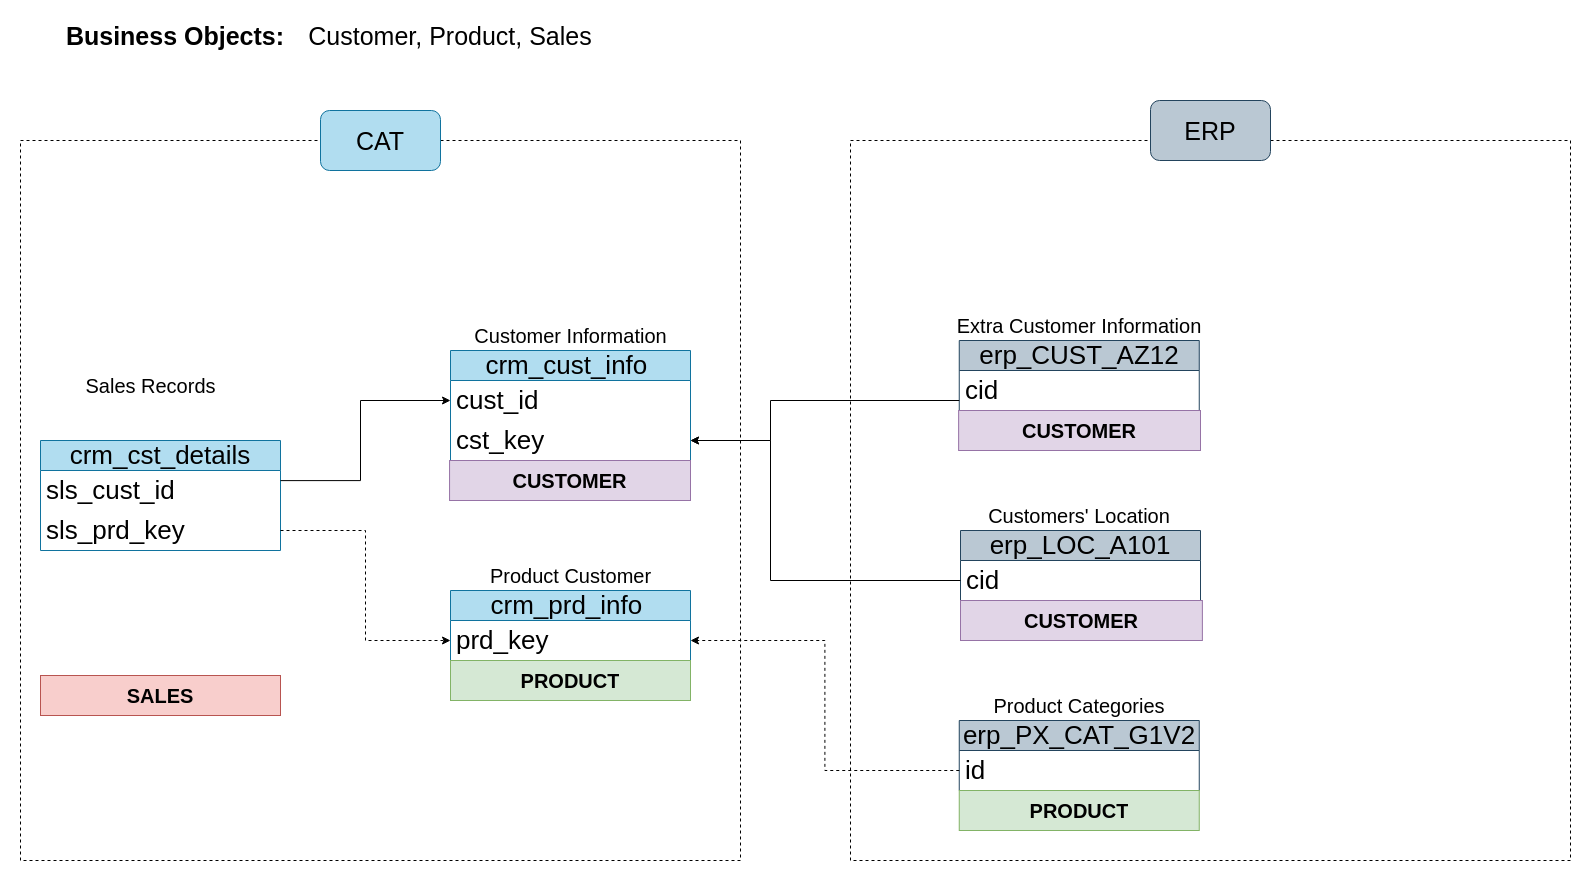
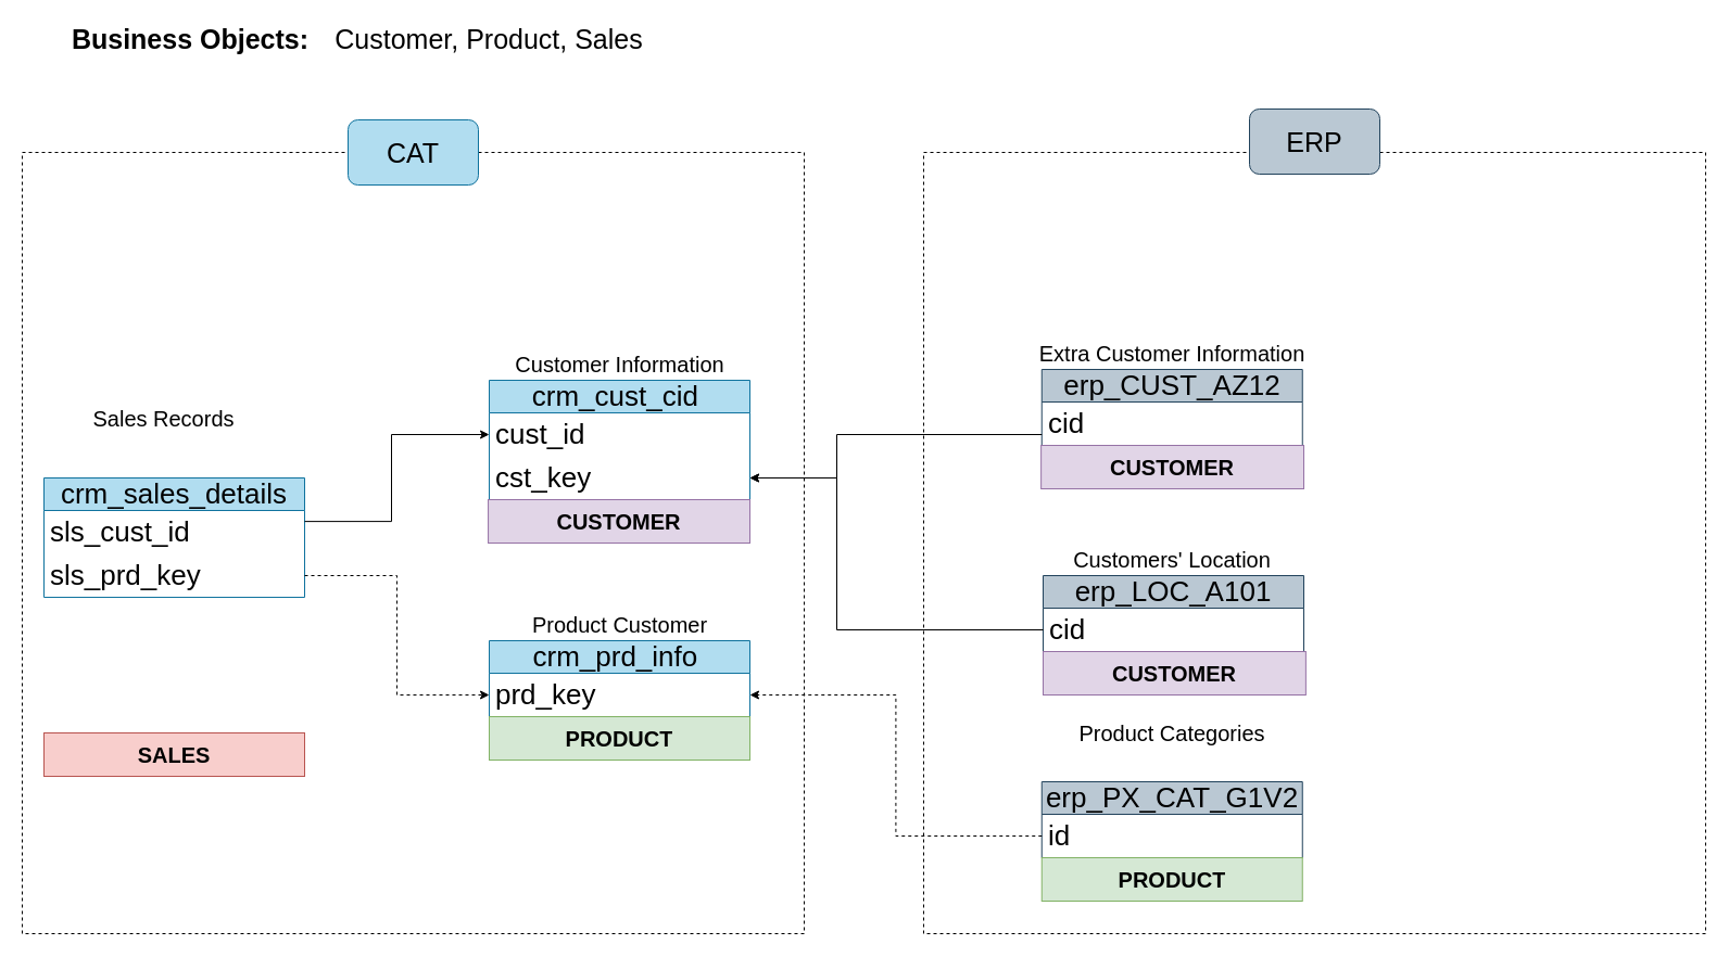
  <mxCell id="0" />
  <mxCell id="1" parent="0" />
- <mxCell id="2" value="crm_cust_info&amp;nbsp;" style="swimlane;fontStyle=0;childLayout=stackLayout;horizontal=1;startSize=30;horizontalStack=0;resizeParent=1;resizeParentMax=0;resizeLast=0;collapsible=1;marginBottom=0;whiteSpace=wrap;html=1;fillColor=#b1ddf0;strokeColor=#10739e;fontSize=26;" parent="1" vertex="1"><mxGeometry x="450" y="350" width="240" height="110" as="geometry" /></mxCell>
+ <mxCell id="2" value="crm_cust_cid&amp;nbsp;" style="swimlane;fontStyle=0;childLayout=stackLayout;horizontal=1;startSize=30;horizontalStack=0;resizeParent=1;resizeParentMax=0;resizeLast=0;collapsible=1;marginBottom=0;whiteSpace=wrap;html=1;fillColor=#b1ddf0;strokeColor=#10739e;fontSize=26;" parent="1" vertex="1"><mxGeometry x="450" y="350" width="240" height="110" as="geometry" /></mxCell>
  <mxCell id="3" style="edgeStyle=orthogonalEdgeStyle;rounded=0;orthogonalLoop=1;jettySize=auto;html=1;exitX=1;exitY=0.5;exitDx=0;exitDy=0;" parent="2" source="4" edge="1"><mxGeometry relative="1" as="geometry"><mxPoint x="240" y="50" as="targetPoint" /></mxGeometry></mxCell>
  <mxCell id="4" value="cust_id" style="text;strokeColor=none;fillColor=none;align=left;verticalAlign=middle;spacingLeft=4;spacingRight=4;overflow=hidden;points=[[0,0.5],[1,0.5]];portConstraint=eastwest;rotatable=0;whiteSpace=wrap;html=1;fontSize=26;" parent="2" vertex="1"><mxGeometry y="30" width="240" height="40" as="geometry" /></mxCell>
  <mxCell id="5" value="cst_key" style="text;strokeColor=none;fillColor=none;align=left;verticalAlign=middle;spacingLeft=4;spacingRight=4;overflow=hidden;points=[[0,0.5],[1,0.5]];portConstraint=eastwest;rotatable=0;whiteSpace=wrap;html=1;fontSize=26;" parent="2" vertex="1"><mxGeometry y="70" width="240" height="40" as="geometry" /></mxCell>
  <mxCell id="6" value="Customer Information" style="text;html=1;align=center;verticalAlign=middle;whiteSpace=wrap;rounded=0;fontSize=20;" parent="1" vertex="1"><mxGeometry x="472.5" y="320" width="195" height="30" as="geometry" /></mxCell>
  <mxCell id="7" value="crm_prd_info&amp;nbsp;" style="swimlane;fontStyle=0;childLayout=stackLayout;horizontal=1;startSize=30;horizontalStack=0;resizeParent=1;resizeParentMax=0;resizeLast=0;collapsible=1;marginBottom=0;whiteSpace=wrap;html=1;fillColor=#b1ddf0;strokeColor=#10739e;fontSize=26;" parent="1" vertex="1"><mxGeometry x="450" y="590" width="240" height="70" as="geometry" /></mxCell>
  <mxCell id="8" style="edgeStyle=orthogonalEdgeStyle;rounded=0;orthogonalLoop=1;jettySize=auto;html=1;exitX=1;exitY=0.5;exitDx=0;exitDy=0;" parent="7" source="9" edge="1"><mxGeometry relative="1" as="geometry"><mxPoint x="240" y="50" as="targetPoint" /></mxGeometry></mxCell>
  <mxCell id="9" value="prd_key" style="text;strokeColor=none;fillColor=none;align=left;verticalAlign=middle;spacingLeft=4;spacingRight=4;overflow=hidden;points=[[0,0.5],[1,0.5]];portConstraint=eastwest;rotatable=0;whiteSpace=wrap;html=1;fontSize=26;" parent="7" vertex="1"><mxGeometry y="30" width="240" height="40" as="geometry" /></mxCell>
  <mxCell id="10" value="Product Customer" style="text;html=1;align=center;verticalAlign=middle;whiteSpace=wrap;rounded=0;fontSize=20;" parent="1" vertex="1"><mxGeometry x="472.5" y="560" width="195" height="30" as="geometry" /></mxCell>
- <mxCell id="11" value="crm_cst_details" style="swimlane;fontStyle=0;childLayout=stackLayout;horizontal=1;startSize=30;horizontalStack=0;resizeParent=1;resizeParentMax=0;resizeLast=0;collapsible=1;marginBottom=0;whiteSpace=wrap;html=1;fillColor=#b1ddf0;strokeColor=#10739e;fontSize=26;" parent="1" vertex="1"><mxGeometry x="40" y="440" width="240" height="110" as="geometry" /></mxCell>
+ <mxCell id="11" value="crm_sales_details" style="swimlane;fontStyle=0;childLayout=stackLayout;horizontal=1;startSize=30;horizontalStack=0;resizeParent=1;resizeParentMax=0;resizeLast=0;collapsible=1;marginBottom=0;whiteSpace=wrap;html=1;fillColor=#b1ddf0;strokeColor=#10739e;fontSize=26;" parent="1" vertex="1"><mxGeometry x="40" y="440" width="240" height="110" as="geometry" /></mxCell>
  <mxCell id="12" style="edgeStyle=orthogonalEdgeStyle;rounded=0;orthogonalLoop=1;jettySize=auto;html=1;exitX=1;exitY=0.5;exitDx=0;exitDy=0;" parent="11" source="13" edge="1"><mxGeometry relative="1" as="geometry"><mxPoint x="240" y="50" as="targetPoint" /></mxGeometry></mxCell>
  <mxCell id="13" value="sls_cust_id" style="text;strokeColor=none;fillColor=none;align=left;verticalAlign=middle;spacingLeft=4;spacingRight=4;overflow=hidden;points=[[0,0.5],[1,0.5]];portConstraint=eastwest;rotatable=0;whiteSpace=wrap;html=1;fontSize=26;" parent="11" vertex="1"><mxGeometry y="30" width="240" height="40" as="geometry" /></mxCell>
  <mxCell id="14" value="sls_prd_key" style="text;strokeColor=none;fillColor=none;align=left;verticalAlign=middle;spacingLeft=4;spacingRight=4;overflow=hidden;points=[[0,0.5],[1,0.5]];portConstraint=eastwest;rotatable=0;whiteSpace=wrap;html=1;fontSize=26;" parent="11" vertex="1"><mxGeometry y="70" width="240" height="40" as="geometry" /></mxCell>
  <mxCell id="15" value="Sales Records" style="text;html=1;align=center;verticalAlign=middle;whiteSpace=wrap;rounded=0;fontSize=20;" parent="1" vertex="1"><mxGeometry x="52.5" y="375" width="195" height="20" as="geometry" /></mxCell>
  <mxCell id="16" style="edgeStyle=orthogonalEdgeStyle;rounded=0;orthogonalLoop=1;jettySize=auto;html=1;entryX=0;entryY=0.5;entryDx=0;entryDy=0;" parent="1" target="4" edge="1"><mxGeometry relative="1" as="geometry"><mxPoint x="450" y="380" as="targetPoint" /><mxPoint x="280" y="480.111" as="sourcePoint" /><Array as="points"><mxPoint x="360" y="480" /><mxPoint x="360" y="400" /></Array></mxGeometry></mxCell>
  <mxCell id="17" style="edgeStyle=orthogonalEdgeStyle;rounded=0;orthogonalLoop=1;jettySize=auto;html=1;entryX=0;entryY=0.5;entryDx=0;entryDy=0;dashed=1;" parent="1" source="14" target="9" edge="1"><mxGeometry relative="1" as="geometry"><mxPoint x="390" y="640" as="targetPoint" /></mxGeometry></mxCell>
  <mxCell id="18" value="erp_CUST_AZ12" style="swimlane;fontStyle=0;childLayout=stackLayout;horizontal=1;startSize=30;horizontalStack=0;resizeParent=1;resizeParentMax=0;resizeLast=0;collapsible=1;marginBottom=0;whiteSpace=wrap;html=1;fillColor=#bac8d3;strokeColor=#23445d;fontSize=26;" parent="1" vertex="1"><mxGeometry x="958.75" y="340" width="240" height="70" as="geometry" /></mxCell>
  <mxCell id="19" style="edgeStyle=orthogonalEdgeStyle;rounded=0;orthogonalLoop=1;jettySize=auto;html=1;exitX=1;exitY=0.5;exitDx=0;exitDy=0;" parent="18" source="20" edge="1"><mxGeometry relative="1" as="geometry"><mxPoint x="240" y="50" as="targetPoint" /></mxGeometry></mxCell>
  <mxCell id="20" value="cid" style="text;strokeColor=none;fillColor=none;align=left;verticalAlign=middle;spacingLeft=4;spacingRight=4;overflow=hidden;points=[[0,0.5],[1,0.5]];portConstraint=eastwest;rotatable=0;whiteSpace=wrap;html=1;fontSize=26;" parent="18" vertex="1"><mxGeometry y="30" width="240" height="40" as="geometry" /></mxCell>
  <mxCell id="21" value="Extra Customer Information" style="text;html=1;align=center;verticalAlign=middle;whiteSpace=wrap;rounded=0;fontSize=20;" parent="1" vertex="1"><mxGeometry x="950" y="310" width="257.5" height="30" as="geometry" /></mxCell>
  <mxCell id="22" style="edgeStyle=orthogonalEdgeStyle;rounded=0;orthogonalLoop=1;jettySize=auto;html=1;entryX=1;entryY=0.5;entryDx=0;entryDy=0;" parent="1" source="20" target="5" edge="1"><mxGeometry relative="1" as="geometry"><mxPoint x="760" y="440" as="targetPoint" /><Array as="points"><mxPoint x="770" y="400" /><mxPoint x="770" y="440" /></Array></mxGeometry></mxCell>
  <mxCell id="23" value="erp_LOC_A101" style="swimlane;fontStyle=0;childLayout=stackLayout;horizontal=1;startSize=30;horizontalStack=0;resizeParent=1;resizeParentMax=0;resizeLast=0;collapsible=1;marginBottom=0;whiteSpace=wrap;html=1;fillColor=#bac8d3;strokeColor=#23445d;fontSize=26;" parent="1" vertex="1"><mxGeometry x="960" y="530" width="240" height="70" as="geometry" /></mxCell>
  <mxCell id="24" style="edgeStyle=orthogonalEdgeStyle;rounded=0;orthogonalLoop=1;jettySize=auto;html=1;exitX=1;exitY=0.5;exitDx=0;exitDy=0;" parent="23" source="25" edge="1"><mxGeometry relative="1" as="geometry"><mxPoint x="240" y="50" as="targetPoint" /></mxGeometry></mxCell>
  <mxCell id="25" value="cid" style="text;strokeColor=none;fillColor=none;align=left;verticalAlign=middle;spacingLeft=4;spacingRight=4;overflow=hidden;points=[[0,0.5],[1,0.5]];portConstraint=eastwest;rotatable=0;whiteSpace=wrap;html=1;fontSize=26;" parent="23" vertex="1"><mxGeometry y="30" width="240" height="40" as="geometry" /></mxCell>
  <mxCell id="26" value="Customers' Location" style="text;html=1;align=center;verticalAlign=middle;whiteSpace=wrap;rounded=0;fontSize=20;" parent="1" vertex="1"><mxGeometry x="950" y="500" width="257.5" height="30" as="geometry" /></mxCell>
  <mxCell id="27" value="erp_&lt;span style=&quot;background-color: transparent; color: light-dark(rgb(0, 0, 0), rgb(255, 255, 255));&quot;&gt;PX_CAT_G1V2&lt;/span&gt;" style="swimlane;fontStyle=0;childLayout=stackLayout;horizontal=1;startSize=30;horizontalStack=0;resizeParent=1;resizeParentMax=0;resizeLast=0;collapsible=1;marginBottom=0;whiteSpace=wrap;html=1;fillColor=#bac8d3;strokeColor=#23445d;fontSize=26;" parent="1" vertex="1"><mxGeometry x="958.75" y="720" width="240" height="70" as="geometry" /></mxCell>
  <mxCell id="28" style="edgeStyle=orthogonalEdgeStyle;rounded=0;orthogonalLoop=1;jettySize=auto;html=1;exitX=1;exitY=0.5;exitDx=0;exitDy=0;" parent="27" source="29" edge="1"><mxGeometry relative="1" as="geometry"><mxPoint x="240" y="50" as="targetPoint" /></mxGeometry></mxCell>
  <mxCell id="29" value="id" style="text;strokeColor=none;fillColor=none;align=left;verticalAlign=middle;spacingLeft=4;spacingRight=4;overflow=hidden;points=[[0,0.5],[1,0.5]];portConstraint=eastwest;rotatable=0;whiteSpace=wrap;html=1;fontSize=26;" parent="27" vertex="1"><mxGeometry y="30" width="240" height="40" as="geometry" /></mxCell>
- <mxCell id="30" value="Product Categories" style="text;html=1;align=center;verticalAlign=middle;whiteSpace=wrap;rounded=0;fontSize=20;" parent="1" vertex="1"><mxGeometry x="950" y="690" width="257.5" height="30" as="geometry" /></mxCell>
+ <mxCell id="30" value="Product Categories" style="text;html=1;align=center;verticalAlign=middle;whiteSpace=wrap;rounded=0;fontSize=20;" parent="1" vertex="1"><mxGeometry x="950" y="660" width="257.5" height="30" as="geometry" /></mxCell>
  <mxCell id="31" style="edgeStyle=orthogonalEdgeStyle;rounded=0;orthogonalLoop=1;jettySize=auto;html=1;entryX=1;entryY=0.5;entryDx=0;entryDy=0;" parent="1" source="25" target="5" edge="1"><mxGeometry relative="1" as="geometry"><mxPoint x="760" y="450" as="targetPoint" /><Array as="points"><mxPoint x="770" y="580" /><mxPoint x="770" y="440" /></Array></mxGeometry></mxCell>
  <mxCell id="32" style="edgeStyle=orthogonalEdgeStyle;rounded=0;orthogonalLoop=1;jettySize=auto;html=1;entryX=1;entryY=0.5;entryDx=0;entryDy=0;dashed=1;" parent="1" source="29" target="9" edge="1"><mxGeometry relative="1" as="geometry"><mxPoint x="720" y="640" as="targetPoint" /></mxGeometry></mxCell>
  <mxCell id="33" value="" style="whiteSpace=wrap;html=1;aspect=fixed;fillColor=none;dashed=1;" parent="1" vertex="1"><mxGeometry x="20" y="140" width="720" height="720" as="geometry" /></mxCell>
  <mxCell id="34" value="" style="whiteSpace=wrap;html=1;aspect=fixed;fillColor=none;dashed=1;" parent="1" vertex="1"><mxGeometry y="140" width="720" height="720" as="geometry" x="850" /></mxCell>
  <mxCell id="35" value="CAT" style="rounded=1;whiteSpace=wrap;html=1;fillColor=#b1ddf0;strokeColor=#10739e;fontStyle=0;fontSize=25;" parent="1" vertex="1"><mxGeometry x="320" y="110" width="120" height="60" as="geometry" /></mxCell>
  <mxCell id="36" value="ERP" style="rounded=1;whiteSpace=wrap;html=1;fontSize=25;fillColor=#bac8d3;strokeColor=#23445d;" parent="1" vertex="1"><mxGeometry x="1150" y="100" width="120" height="60" as="geometry" /></mxCell>
  <mxCell id="37" value="PRODUCT" style="text;html=1;strokeColor=#82b366;fillColor=#d5e8d4;align=center;verticalAlign=middle;whiteSpace=wrap;overflow=hidden;fontSize=20;fontStyle=1" vertex="1" parent="1"><mxGeometry x="450" y="660" width="240" height="40" as="geometry" /></mxCell>
  <mxCell id="38" value="PRODUCT" style="text;html=1;strokeColor=#82b366;fillColor=#d5e8d4;align=center;verticalAlign=middle;whiteSpace=wrap;overflow=hidden;fontSize=20;fontStyle=1" vertex="1" parent="1"><mxGeometry x="958.75" y="790" width="240" height="40" as="geometry" /></mxCell>
  <mxCell id="39" value="CUSTOMER" style="text;html=1;strokeColor=#9673a6;fillColor=#e1d5e7;align=center;verticalAlign=middle;whiteSpace=wrap;overflow=hidden;fontSize=20;fontStyle=1" vertex="1" parent="1"><mxGeometry x="958.12" y="410" width="241.88" height="40" as="geometry" /></mxCell>
  <mxCell id="40" value="CUSTOMER" style="text;html=1;strokeColor=#9673a6;fillColor=#e1d5e7;align=center;verticalAlign=middle;whiteSpace=wrap;overflow=hidden;fontSize=20;fontStyle=1" vertex="1" parent="1"><mxGeometry x="960" y="600" width="241.88" height="40" as="geometry" /></mxCell>
  <mxCell id="41" value="CUSTOMER" style="text;html=1;strokeColor=#9673a6;fillColor=#e1d5e7;align=center;verticalAlign=middle;whiteSpace=wrap;overflow=hidden;fontSize=20;fontStyle=1" vertex="1" parent="1"><mxGeometry x="449.06" y="460" width="240.94" height="40" as="geometry" /></mxCell>
  <mxCell id="42" value="SALES" style="text;html=1;strokeColor=#b85450;fillColor=#f8cecc;align=center;verticalAlign=middle;whiteSpace=wrap;overflow=hidden;fontSize=20;fontStyle=1" vertex="1" parent="1"><mxGeometry x="40" y="675" width="240" height="40" as="geometry" /></mxCell>
  <mxCell id="43" value="Business Objects:" style="text;html=1;align=center;verticalAlign=middle;whiteSpace=wrap;rounded=0;fontSize=25;fontStyle=1" vertex="1" parent="1"><mxGeometry x="20" y="20" width="310" height="30" as="geometry" /></mxCell>
  <mxCell id="44" value="Customer, Product, Sales" style="text;html=1;align=center;verticalAlign=middle;whiteSpace=wrap;rounded=0;fontSize=25;" vertex="1" parent="1"><mxGeometry x="240" y="20" width="420" height="30" as="geometry" /></mxCell>
